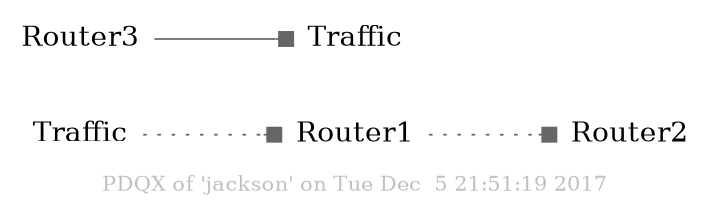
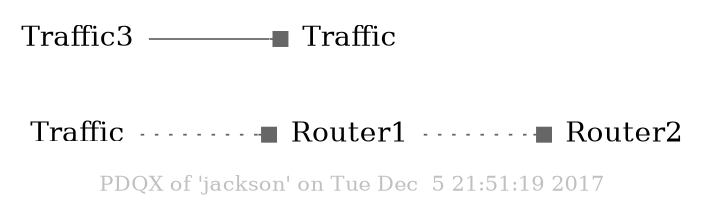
  digraph {
    compound=true
    fontcolor=gray
    fontname="DejaVu Serif"
    fontsize=12
    label="PDQX of 'jackson' on Tue Dec  5 21:51:19 2017"
    labelloc=b
    rankdir=LR
    ranksep=1.0
    shape=none
    node [color=black fontname="DejaVu Serif" fontsize=16 shape=none]
    edge [arrowhead=box color=gray40 fontname="DejaVu Serif" style=dotted]
    n1 [label=Traffic shape=plaintext]
    n2 [label=Router1]
    n3 [label=Router2]
    n4 [label=Traffic shape=plaintext]
-   n5 [label=Router3]
+   n5 [label=Traffic3]
    n1 -> n2
    n2 -> n3
    n5 -> n4 [style=solid]
  }
